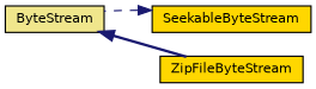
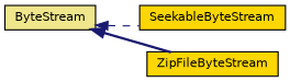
  digraph {
    rankdir=LR
    node [color=black fillcolor=gold fontname=Helvetica fontsize=10 shape=record style=filled]
    edge [color=midnightblue dir=back fontname=Helvetica fontsize=10 labelfontname=Helvetica labelfontsize=10]
    n1 [fontcolor=black height=0.2 label=ZipFileByteStream width=0.4]
    n2 [height=0.2 label=SeekableByteStream width=0.4]
    n3 [fillcolor=khaki height=0.2 label=ByteStream width=0.4]
    n3 -> n1 [style=bold]
-   n2 -> n3 [style=dashed]
+   n3 -> n2 [style=dashed]
  }
